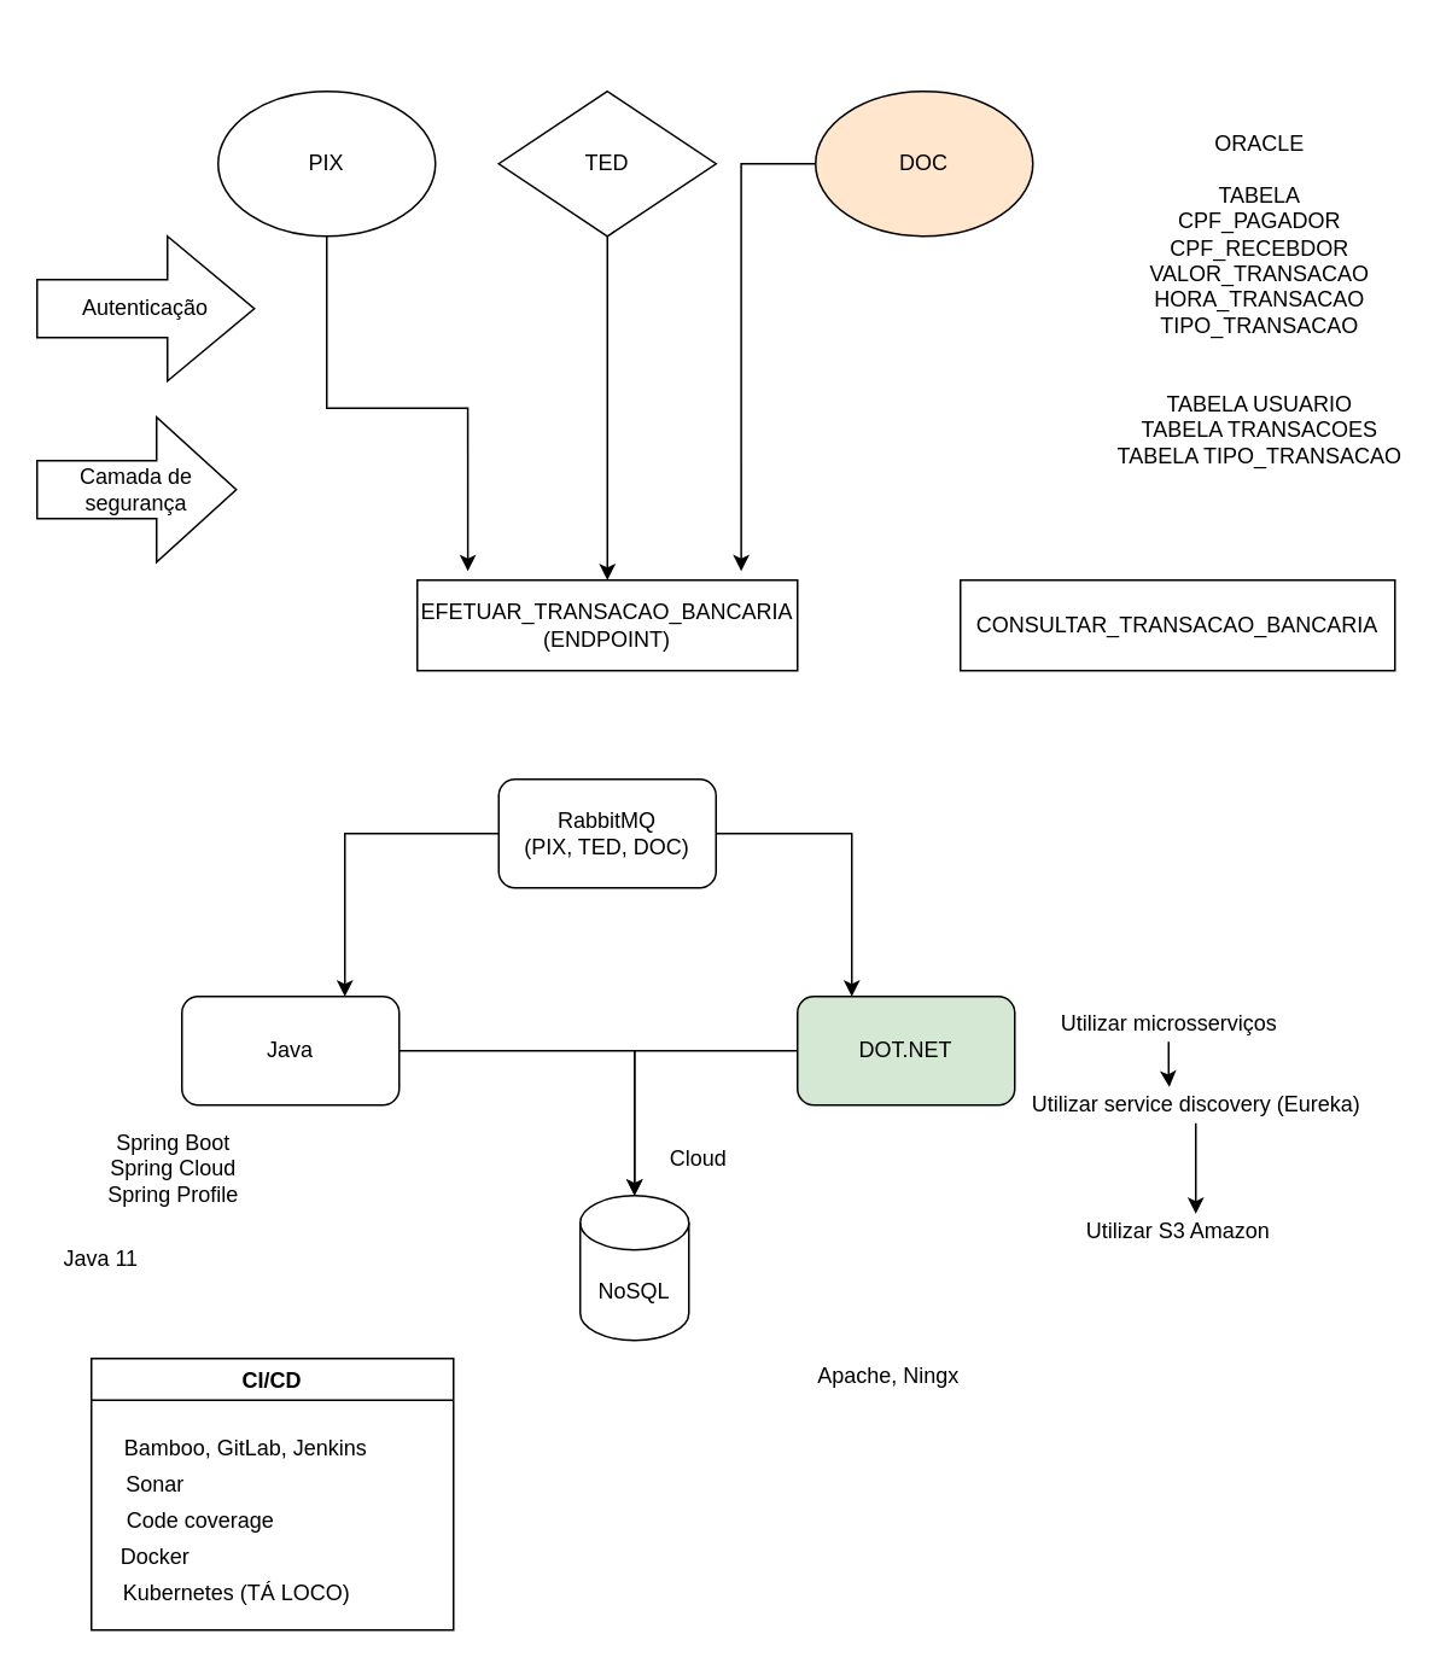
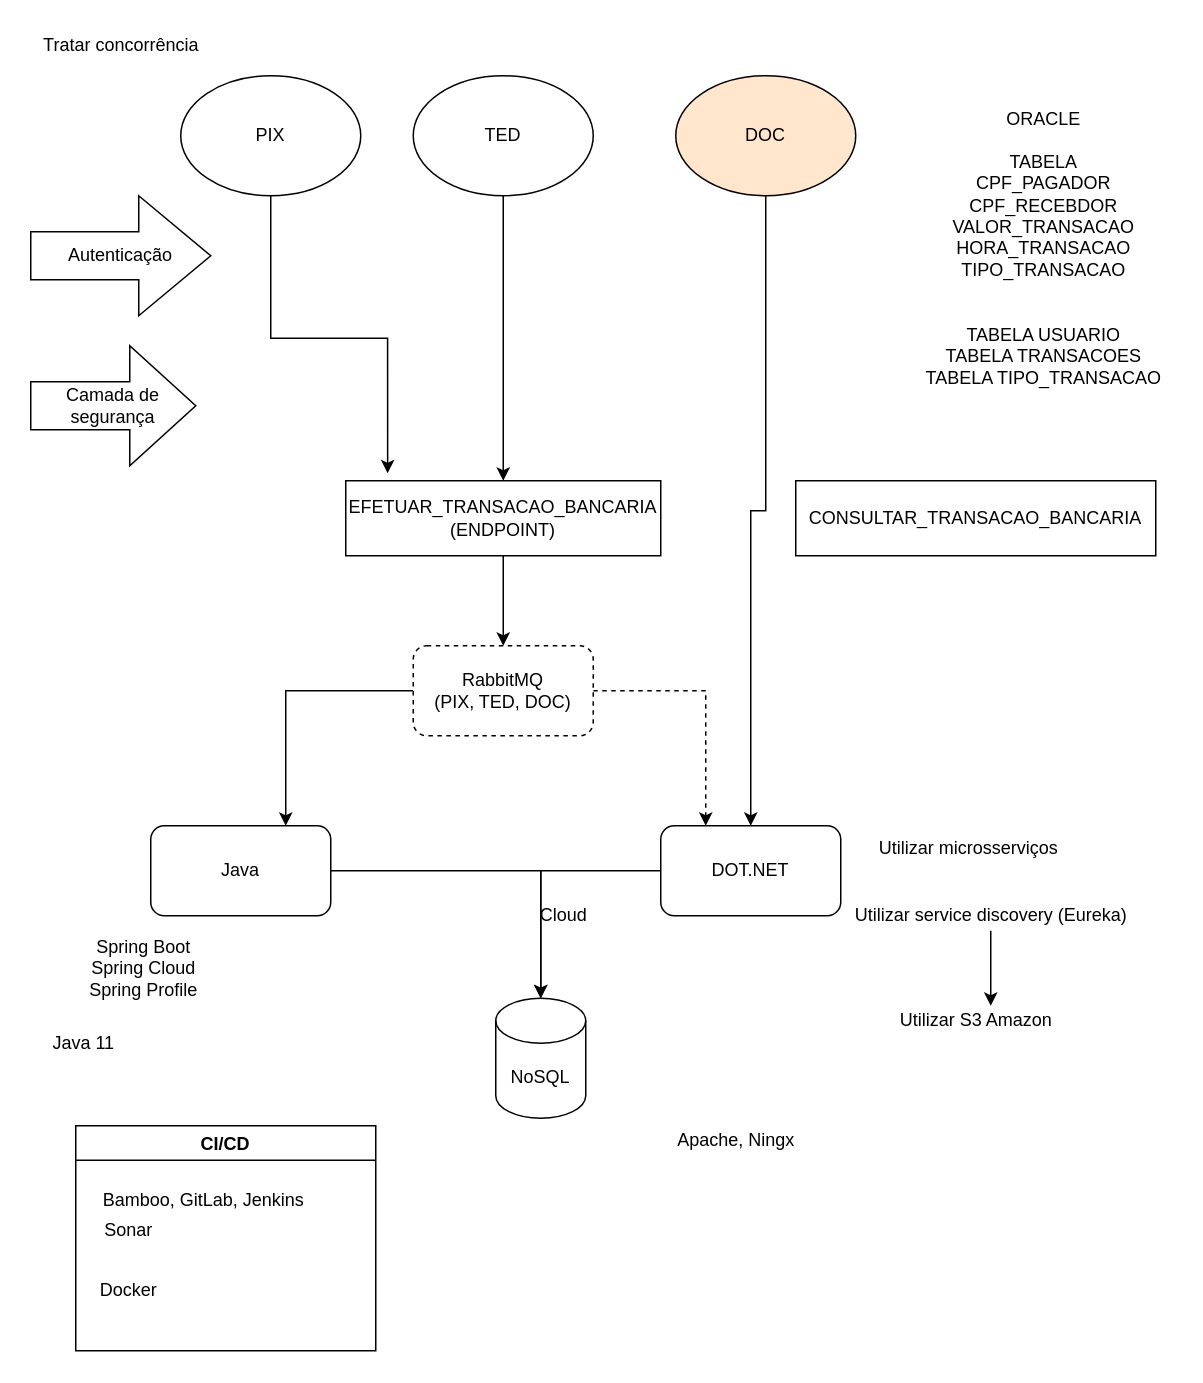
  <mxCell id="0" />
  <mxCell id="1" parent="0" />
+ <mxCell id="2" style="edgeStyle=orthogonalEdgeStyle;rounded=0;orthogonalLoop=1;jettySize=auto;html=1;" edge="1" parent="1" source="3" target="19"><mxGeometry relative="1" as="geometry"><mxPoint x="335" y="430" as="targetPoint" /></mxGeometry></mxCell>
  <mxCell id="3" value="&lt;div&gt;EFETUAR_TRANSACAO_BANCARIA&lt;/div&gt;&lt;div&gt;(ENDPOINT)&lt;br&gt;&lt;/div&gt;" style="rounded=0;whiteSpace=wrap;html=1;autosize=0;" vertex="1" parent="1"><mxGeometry x="230" y="320" width="210" height="50" as="geometry" /></mxCell>
  <mxCell id="4" style="edgeStyle=orthogonalEdgeStyle;rounded=0;orthogonalLoop=1;jettySize=auto;html=1;entryX=0.133;entryY=-0.1;entryDx=0;entryDy=0;entryPerimeter=0;" edge="1" parent="1" source="5" target="3"><mxGeometry relative="1" as="geometry" /></mxCell>
  <mxCell id="5" value="PIX" style="ellipse;whiteSpace=wrap;html=1;" vertex="1" parent="1"><mxGeometry x="120" y="50" width="120" height="80" as="geometry" /></mxCell>
  <mxCell id="6" style="edgeStyle=orthogonalEdgeStyle;rounded=0;orthogonalLoop=1;jettySize=auto;html=1;entryX=0.5;entryY=0;entryDx=0;entryDy=0;" edge="1" parent="1" source="7" target="3"><mxGeometry relative="1" as="geometry" /></mxCell>
- <mxCell id="7" value="TED" style="rhombus;whiteSpace=wrap;html=1;" vertex="1" parent="1"><mxGeometry x="275" y="50" width="120" height="80" as="geometry" /></mxCell>
- <mxCell id="8" style="edgeStyle=orthogonalEdgeStyle;rounded=0;orthogonalLoop=1;jettySize=auto;html=1;entryX=0.852;entryY=-0.1;entryDx=0;entryDy=0;entryPerimeter=0;" edge="1" parent="1" source="9" target="3"><mxGeometry relative="1" as="geometry" /></mxCell>
+ <mxCell id="7" value="TED" style="ellipse;whiteSpace=wrap;html=1;" vertex="1" parent="1"><mxGeometry x="275" y="50" width="120" height="80" as="geometry" /></mxCell>
+ <mxCell id="8" style="edgeStyle=orthogonalEdgeStyle;rounded=0;orthogonalLoop=1;jettySize=auto;html=1;" edge="1" parent="1" source="9" target="16"><mxGeometry relative="1" as="geometry" /></mxCell>
  <mxCell id="9" value="DOC" style="ellipse;whiteSpace=wrap;html=1;fillColor=#ffe6cc;" vertex="1" parent="1"><mxGeometry x="450" y="50" width="120" height="80" as="geometry" /></mxCell>
  <mxCell id="10" value="CONSULTAR_TRANSACAO_BANCARIA" style="rounded=0;whiteSpace=wrap;html=1;" vertex="1" parent="1"><mxGeometry x="530" y="320" width="240" height="50" as="geometry" /></mxCell>
  <mxCell id="11" value="ORACLE&lt;br&gt;&lt;br&gt;TABELA&lt;br&gt;CPF_PAGADOR&lt;br&gt;CPF_RECEBDOR&lt;br&gt;VALOR_TRANSACAO&lt;br&gt;HORA_TRANSACAO&lt;br&gt;TIPO_TRANSACAO&lt;br&gt;&lt;br&gt;&lt;br&gt;TABELA USUARIO&lt;br&gt;TABELA TRANSACOES&lt;br&gt;TABELA TIPO_TRANSACAO" style="text;html=1;align=center;verticalAlign=middle;resizable=0;points=[];autosize=1;strokeColor=none;fillColor=none;" vertex="1" parent="1"><mxGeometry x="610" y="70" width="170" height="190" as="geometry" /></mxCell>
+ <mxCell id="12" value="Tratar concorrência" style="text;html=1;align=center;verticalAlign=middle;resizable=0;points=[];autosize=1;strokeColor=none;fillColor=none;" vertex="1" parent="1"><mxGeometry x="20" y="20" width="120" height="20" as="geometry" /></mxCell>
  <mxCell id="13" style="edgeStyle=orthogonalEdgeStyle;rounded=0;orthogonalLoop=1;jettySize=auto;html=1;" edge="1" parent="1" source="14" target="20"><mxGeometry relative="1" as="geometry"><mxPoint x="160" y="680" as="targetPoint" /></mxGeometry></mxCell>
  <mxCell id="14" value="Java" style="rounded=1;whiteSpace=wrap;html=1;" vertex="1" parent="1"><mxGeometry x="100" y="550" width="120" height="60" as="geometry" /></mxCell>
  <mxCell id="15" style="edgeStyle=orthogonalEdgeStyle;rounded=0;orthogonalLoop=1;jettySize=auto;html=1;entryX=0.5;entryY=0;entryDx=0;entryDy=0;entryPerimeter=0;" edge="1" parent="1" source="16" target="20"><mxGeometry relative="1" as="geometry"><mxPoint x="500" y="710" as="targetPoint" /></mxGeometry></mxCell>
- <mxCell id="16" value="DOT.NET" style="rounded=1;whiteSpace=wrap;html=1;fillColor=#d5e8d4;" vertex="1" parent="1"><mxGeometry x="440" y="550" width="120" height="60" as="geometry" /></mxCell>
+ <mxCell id="16" value="DOT.NET" style="rounded=1;whiteSpace=wrap;html=1;" vertex="1" parent="1"><mxGeometry x="440" y="550" width="120" height="60" as="geometry" /></mxCell>
  <mxCell id="17" style="edgeStyle=orthogonalEdgeStyle;rounded=0;orthogonalLoop=1;jettySize=auto;html=1;entryX=0.75;entryY=0;entryDx=0;entryDy=0;" edge="1" parent="1" source="19" target="14"><mxGeometry relative="1" as="geometry" /></mxCell>
- <mxCell id="18" style="edgeStyle=orthogonalEdgeStyle;rounded=0;orthogonalLoop=1;jettySize=auto;html=1;entryX=0.25;entryY=0;entryDx=0;entryDy=0;" edge="1" parent="1" source="19" target="16"><mxGeometry relative="1" as="geometry" /></mxCell>
- <mxCell id="19" value="&lt;div&gt;RabbitMQ&lt;/div&gt;&lt;div&gt;(PIX, TED, DOC)&lt;br&gt;&lt;/div&gt;" style="rounded=1;whiteSpace=wrap;html=1;" vertex="1" parent="1"><mxGeometry x="275" y="430" width="120" height="60" as="geometry" /></mxCell>
- <mxCell id="20" value="NoSQL" style="shape=cylinder3;whiteSpace=wrap;html=1;boundedLbl=1;backgroundOutline=1;size=15;" vertex="1" parent="1"><mxGeometry x="320" y="660" width="60" height="80" as="geometry" /></mxCell>
+ <mxCell id="18" style="edgeStyle=orthogonalEdgeStyle;rounded=0;orthogonalLoop=1;jettySize=auto;html=1;entryX=0.25;entryY=0;entryDx=0;entryDy=0;dashed=1;" edge="1" parent="1" source="19" target="16"><mxGeometry relative="1" as="geometry" /></mxCell>
+ <mxCell id="19" value="&lt;div&gt;RabbitMQ&lt;/div&gt;&lt;div&gt;(PIX, TED, DOC)&lt;br&gt;&lt;/div&gt;" style="rounded=1;whiteSpace=wrap;html=1;dashed=1;" vertex="1" parent="1"><mxGeometry x="275" y="430" width="120" height="60" as="geometry" /></mxCell>
+ <mxCell id="20" value="NoSQL" style="shape=cylinder3;whiteSpace=wrap;html=1;boundedLbl=1;backgroundOutline=1;size=15;" vertex="1" parent="1"><mxGeometry x="330" y="665" width="60" height="80" as="geometry" /></mxCell>
  <mxCell id="21" value="Autenticação" style="shape=singleArrow;whiteSpace=wrap;html=1;arrowWidth=0.4;arrowSize=0.4;" vertex="1" parent="1"><mxGeometry x="20" y="130" width="120" height="80" as="geometry" /></mxCell>
- <mxCell id="22" style="edgeStyle=orthogonalEdgeStyle;rounded=0;orthogonalLoop=1;jettySize=auto;html=1;entryX=0.427;entryY=0;entryDx=0;entryDy=0;entryPerimeter=0;" edge="1" parent="1" source="23" target="29"><mxGeometry relative="1" as="geometry" /></mxCell>
  <mxCell id="23" value="Utilizar microsserviços" style="text;html=1;align=center;verticalAlign=middle;resizable=0;points=[];autosize=1;strokeColor=none;fillColor=none;" vertex="1" parent="1"><mxGeometry x="575" y="555" width="140" height="20" as="geometry" /></mxCell>
- <mxCell id="24" value="Cloud" style="text;html=1;align=center;verticalAlign=middle;resizable=0;points=[];autosize=1;strokeColor=none;fillColor=none;" vertex="1" parent="1"><mxGeometry x="360" y="630" width="50" height="20" as="geometry" /></mxCell>
+ <mxCell id="24" value="Cloud" style="text;html=1;align=center;verticalAlign=middle;resizable=0;points=[];autosize=1;strokeColor=none;fillColor=none;" vertex="1" parent="1"><mxGeometry x="350" y="600" width="50" height="20" as="geometry" /></mxCell>
  <mxCell id="25" value="&lt;div&gt;Spring Boot&lt;/div&gt;&lt;div&gt;Spring Cloud&lt;/div&gt;&lt;div&gt;Spring Profile&lt;br&gt;&lt;/div&gt;" style="text;html=1;align=center;verticalAlign=middle;resizable=0;points=[];autosize=1;strokeColor=none;fillColor=none;" vertex="1" parent="1"><mxGeometry x="50" y="620" width="90" height="50" as="geometry" /></mxCell>
  <mxCell id="26" value="&lt;div&gt;Java 11&lt;/div&gt;" style="text;html=1;align=center;verticalAlign=middle;resizable=0;points=[];autosize=1;strokeColor=none;fillColor=none;" vertex="1" parent="1"><mxGeometry x="25" y="685" width="60" height="20" as="geometry" /></mxCell>
  <mxCell id="27" value="Camada de segurança" style="shape=singleArrow;whiteSpace=wrap;html=1;arrowWidth=0.4;arrowSize=0.4;" vertex="1" parent="1"><mxGeometry x="20" y="230" width="110" height="80" as="geometry" /></mxCell>
  <mxCell id="28" style="edgeStyle=orthogonalEdgeStyle;rounded=0;orthogonalLoop=1;jettySize=auto;html=1;" edge="1" parent="1" source="29"><mxGeometry relative="1" as="geometry"><mxPoint x="660" y="670" as="targetPoint" /></mxGeometry></mxCell>
  <mxCell id="29" value="Utilizar service discovery (Eureka)" style="text;html=1;align=center;verticalAlign=middle;resizable=0;points=[];autosize=1;strokeColor=none;fillColor=none;" vertex="1" parent="1"><mxGeometry x="560" y="600" width="200" height="20" as="geometry" /></mxCell>
  <mxCell id="30" value="CI/CD" style="swimlane;" vertex="1" parent="1"><mxGeometry x="50" y="750" width="200" height="150" as="geometry" /></mxCell>
  <mxCell id="31" value="Bamboo, GitLab, Jenkins" style="text;html=1;align=center;verticalAlign=middle;resizable=0;points=[];autosize=1;strokeColor=none;fillColor=none;" vertex="1" parent="30"><mxGeometry x="10" y="40" width="150" height="20" as="geometry" /></mxCell>
  <mxCell id="32" value="Sonar" style="text;html=1;align=center;verticalAlign=middle;resizable=0;points=[];autosize=1;strokeColor=none;fillColor=none;" vertex="1" parent="30"><mxGeometry x="10" y="60" width="50" height="20" as="geometry" /></mxCell>
- <mxCell id="33" value="Code coverage" style="text;html=1;align=center;verticalAlign=middle;resizable=0;points=[];autosize=1;strokeColor=none;fillColor=none;" vertex="1" parent="30"><mxGeometry x="10" y="80" width="100" height="20" as="geometry" /></mxCell>
  <mxCell id="34" value="Docker" style="text;html=1;align=center;verticalAlign=middle;resizable=0;points=[];autosize=1;strokeColor=none;fillColor=none;" vertex="1" parent="30"><mxGeometry x="10" y="100" width="50" height="20" as="geometry" /></mxCell>
- <mxCell id="35" value="Kubernetes (TÁ LOCO)" style="text;html=1;align=center;verticalAlign=middle;resizable=0;points=[];autosize=1;strokeColor=none;fillColor=none;" vertex="1" parent="30"><mxGeometry x="10" y="120" width="140" height="20" as="geometry" /></mxCell>
  <mxCell id="36" value="Utilizar S3 Amazon" style="text;html=1;align=center;verticalAlign=middle;resizable=0;points=[];autosize=1;strokeColor=none;fillColor=none;" vertex="1" parent="1"><mxGeometry x="590" y="670" width="120" height="20" as="geometry" /></mxCell>
  <mxCell id="37" value="Apache, Ningx" style="text;html=1;align=center;verticalAlign=middle;resizable=0;points=[];autosize=1;strokeColor=none;fillColor=none;" vertex="1" parent="1"><mxGeometry x="445" y="750" width="90" height="20" as="geometry" /></mxCell>
